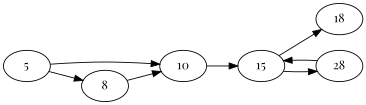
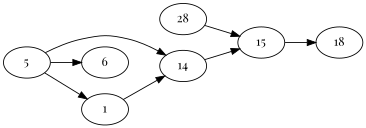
  digraph {
    fontname="Playfair Display"
    rankdir=LR
    node [fontname="Playfair Display"]
    edge [fontname="Playfair Display"]
-   10
+   10 [label=14]
    15
    n3 [label=18]
    n4 [label=28]
    5
-   8
+   6
+   8 [label=1]
    10 -> 15
    15 -> n3
-   15 -> n4
    n4 -> 15
    5 -> 10
+   5 -> 6
    5 -> 8
    8 -> 10
  }
